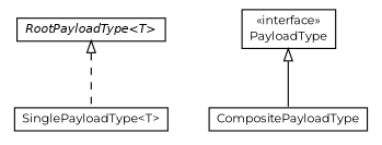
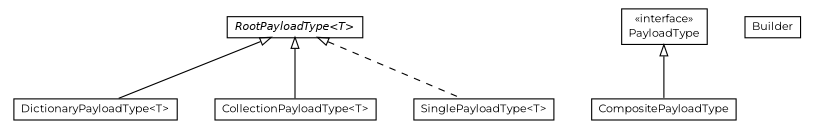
  digraph {
    fontname=Montserrat
    nodesep=0.25
    ranksep=0.5
    node [fontcolor=black fontname=Montserrat fontsize=10.0 shape=plaintext]
    edge [arrowtail=empty dir=back fontname=Montserrat fontsize=10 headport=p labelfontname=Helvetica labelfontsize=10 tailport=p]
    n1 [label=<<table title="io.reinert.requestor.core.payload.type.RootPayloadType" border="0" cellborder="1" cellspacing="0" cellpadding="2" port="p" href="./RootPayloadType.html"> 		<tr><td><table border="0" cellspacing="0" cellpadding="1"> <tr><td align="center" balign="center"><font face="Helvetica-Oblique"> RootPayloadType&lt;T&gt; </font></td></tr> 		</table></td></tr> 		</table>>]
+   n2 [label=<<table title="io.reinert.requestor.core.payload.type.DictionaryPayloadType" border="0" cellborder="1" cellspacing="0" cellpadding="2" port="p" href="./DictionaryPayloadType.html"> 		<tr><td><table border="0" cellspacing="0" cellpadding="1"> <tr><td align="center" balign="center"> DictionaryPayloadType&lt;T&gt; </td></tr> 		</table></td></tr> 		</table>>]
+   n3 [label=<<table title="io.reinert.requestor.core.payload.type.CollectionPayloadType" border="0" cellborder="1" cellspacing="0" cellpadding="2" port="p" href="./CollectionPayloadType.html"> 		<tr><td><table border="0" cellspacing="0" cellpadding="1"> <tr><td align="center" balign="center"> CollectionPayloadType&lt;T&gt; </td></tr> 		</table></td></tr> 		</table>>]
    n4 [label=<<table title="io.reinert.requestor.core.payload.type.SinglePayloadType" border="0" cellborder="1" cellspacing="0" cellpadding="2" port="p" href="./SinglePayloadType.html"> 		<tr><td><table border="0" cellspacing="0" cellpadding="1"> <tr><td align="center" balign="center"> SinglePayloadType&lt;T&gt; </td></tr> 		</table></td></tr> 		</table>>]
    n5 [label=<<table title="io.reinert.requestor.core.payload.type.PayloadType" border="0" cellborder="1" cellspacing="0" cellpadding="2" port="p" href="./PayloadType.html"> 		<tr><td><table border="0" cellspacing="0" cellpadding="1"> <tr><td align="center" balign="center"> &#171;interface&#187; </td></tr> <tr><td align="center" balign="center"> PayloadType </td></tr> 		</table></td></tr> 		</table>>]
    n6 [label=<<table title="io.reinert.requestor.core.payload.type.CompositePayloadType" border="0" cellborder="1" cellspacing="0" cellpadding="2" port="p" href="./CompositePayloadType.html"> 		<tr><td><table border="0" cellspacing="0" cellpadding="1"> <tr><td align="center" balign="center"> CompositePayloadType </td></tr> 		</table></td></tr> 		</table>>]
+   n7 [label=<<table title="io.reinert.requestor.core.payload.type.CompositePayloadType.Builder" border="0" cellborder="1" cellspacing="0" cellpadding="2" port="p" href="./CompositePayloadType.Builder.html"> 		<tr><td><table border="0" cellspacing="0" cellpadding="1"> <tr><td align="center" balign="center"> Builder </td></tr> 		</table></td></tr> 		</table>>]
+   n1 -> n2
+   n1 -> n3
    n1 -> n4 [style=dashed]
    n5 -> n6 [style=solid]
  }
